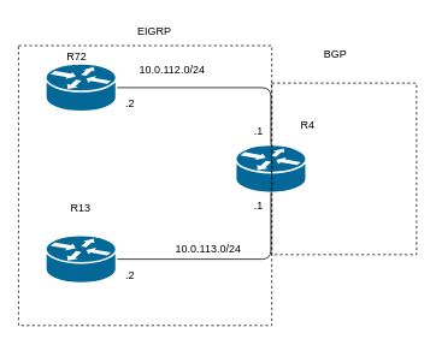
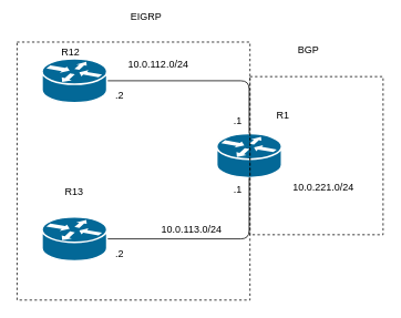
  <mxCell id="0" />
  <mxCell id="1" parent="0" />
  <mxCell id="2" value="" style="shape=mxgraph.cisco.routers.router;sketch=0;html=1;pointerEvents=1;dashed=0;fillColor=#036897;strokeColor=#ffffff;strokeWidth=2;verticalLabelPosition=bottom;verticalAlign=top;align=center;outlineConnect=0;" parent="1" vertex="1"><mxGeometry x="260" y="160" width="78" height="53" as="geometry" /></mxCell>
  <mxCell id="3" style="edgeStyle=orthogonalEdgeStyle;rounded=1;html=1;endArrow=none;endFill=0;" parent="1" source="4" target="2" edge="1"><mxGeometry relative="1" as="geometry" /></mxCell>
  <mxCell id="4" value="" style="shape=mxgraph.cisco.routers.router;sketch=0;html=1;pointerEvents=1;dashed=0;fillColor=#036897;strokeColor=#ffffff;strokeWidth=2;verticalLabelPosition=bottom;verticalAlign=top;align=center;outlineConnect=0;" parent="1" vertex="1"><mxGeometry x="50" y="70" width="78" height="53" as="geometry" /></mxCell>
  <mxCell id="5" style="edgeStyle=orthogonalEdgeStyle;html=1;rounded=1;endArrow=none;endFill=0;" parent="1" source="6" target="2" edge="1"><mxGeometry relative="1" as="geometry" /></mxCell>
  <mxCell id="6" value="" style="shape=mxgraph.cisco.routers.router;sketch=0;html=1;pointerEvents=1;dashed=0;fillColor=#036897;strokeColor=#ffffff;strokeWidth=2;verticalLabelPosition=bottom;verticalAlign=top;align=center;outlineConnect=0;" parent="1" vertex="1"><mxGeometry x="50" y="260" width="78" height="53" as="geometry" /></mxCell>
- <mxCell id="7" value="R4" style="text;html=1;strokeColor=none;fillColor=none;align=center;verticalAlign=middle;whiteSpace=wrap;rounded=0;" parent="1" vertex="1"><mxGeometry x="310" y="123" width="60" height="30" as="geometry" /></mxCell>
+ <mxCell id="7" value="R1" style="text;html=1;strokeColor=none;fillColor=none;align=center;verticalAlign=middle;whiteSpace=wrap;rounded=0;" parent="1" vertex="1"><mxGeometry x="310" y="123" width="60" height="30" as="geometry" /></mxCell>
  <mxCell id="8" value="" style="rounded=0;whiteSpace=wrap;html=1;fillColor=none;dashed=1;" parent="1" vertex="1"><mxGeometry x="300" y="91.5" width="160" height="190" as="geometry" /></mxCell>
  <mxCell id="9" value="" style="rounded=0;whiteSpace=wrap;html=1;dashed=1;fillColor=none;" parent="1" vertex="1"><mxGeometry x="20" y="50" width="280" height="310" as="geometry" /></mxCell>
- <mxCell id="10" value="EIGRP" style="text;html=1;align=center;verticalAlign=middle;resizable=0;points=[];autosize=1;strokeColor=none;fillColor=none;" parent="1" vertex="1"><mxGeometry x="140" y="20" width="60" height="30" as="geometry" /></mxCell>
+ <mxCell id="10" value="EIGRP" style="text;html=1;align=center;verticalAlign=middle;resizable=0;points=[];autosize=1;strokeColor=none;fillColor=none;" parent="1" vertex="1"><mxGeometry x="145" y="5" width="60" height="30" as="geometry" /></mxCell>
  <mxCell id="11" value="BGP&lt;br&gt;" style="text;html=1;align=center;verticalAlign=middle;resizable=0;points=[];autosize=1;strokeColor=none;fillColor=none;" parent="1" vertex="1"><mxGeometry x="345" y="45" width="50" height="30" as="geometry" /></mxCell>
- <mxCell id="12" value="R72" style="text;html=1;strokeColor=none;fillColor=none;align=center;verticalAlign=middle;whiteSpace=wrap;rounded=0;dashed=1;" parent="1" vertex="1"><mxGeometry x="59" y="50" width="51" height="25" as="geometry" /></mxCell>
+ <mxCell id="12" value="R12" style="text;html=1;strokeColor=none;fillColor=none;align=center;verticalAlign=middle;whiteSpace=wrap;rounded=0;dashed=1;" parent="1" vertex="1"><mxGeometry x="59" y="50" width="51" height="25" as="geometry" /></mxCell>
  <mxCell id="13" value="R13" style="text;html=1;strokeColor=none;fillColor=none;align=center;verticalAlign=middle;whiteSpace=wrap;rounded=0;dashed=1;" parent="1" vertex="1"><mxGeometry x="59" y="215" width="60" height="30" as="geometry" /></mxCell>
  <mxCell id="14" value="10.0.113.0/24" style="text;html=1;strokeColor=none;fillColor=none;align=center;verticalAlign=middle;whiteSpace=wrap;rounded=0;dashed=1;" parent="1" vertex="1"><mxGeometry x="200" y="260" width="60" height="30" as="geometry" /></mxCell>
  <mxCell id="15" value="10.0.112.0/24" style="text;html=1;strokeColor=none;fillColor=none;align=center;verticalAlign=middle;whiteSpace=wrap;rounded=0;dashed=1;" parent="1" vertex="1"><mxGeometry x="160" y="61.5" width="60" height="30" as="geometry" /></mxCell>
  <mxCell id="16" value=".1" style="text;html=1;align=center;verticalAlign=middle;resizable=0;points=[];autosize=1;strokeColor=none;fillColor=none;" parent="1" vertex="1"><mxGeometry x="270" y="213" width="30" height="30" as="geometry" /></mxCell>
  <mxCell id="17" value=".1" style="text;html=1;align=center;verticalAlign=middle;resizable=0;points=[];autosize=1;strokeColor=none;fillColor=none;" parent="1" vertex="1"><mxGeometry x="270" y="130" width="30" height="30" as="geometry" /></mxCell>
  <mxCell id="18" value=".2" style="text;html=1;align=center;verticalAlign=middle;resizable=0;points=[];autosize=1;strokeColor=none;fillColor=none;" parent="1" vertex="1"><mxGeometry x="128" y="100" width="30" height="30" as="geometry" /></mxCell>
  <mxCell id="19" value=".2" style="text;html=1;align=center;verticalAlign=middle;resizable=0;points=[];autosize=1;strokeColor=none;fillColor=none;" parent="1" vertex="1"><mxGeometry x="128" y="290" width="30" height="30" as="geometry" /></mxCell>
+ <mxCell id="20" value="10.0.221.0/24&lt;br&gt;" style="text;html=1;align=center;verticalAlign=middle;resizable=0;points=[];autosize=1;strokeColor=none;fillColor=none;" vertex="1" parent="1"><mxGeometry x="338" y="210" width="100" height="30" as="geometry" /></mxCell>
